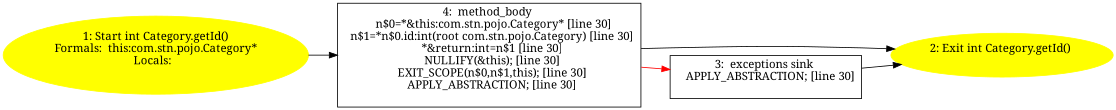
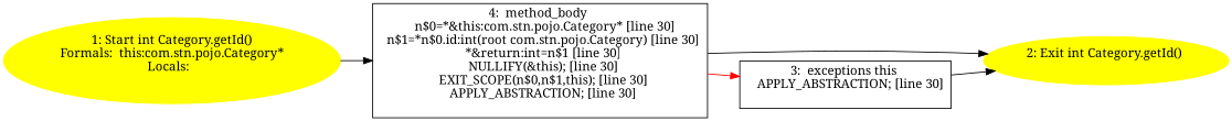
  digraph {
    rankdir=LR
    fontname="Noto Serif"
    node [fontname="Noto Serif"]
    edge [fontname="Noto Serif"]
    n1 [color=yellow label="1: Start int Category.getId()\nFormals:  this:com.stn.pojo.Category*\nLocals:  \n  " style=filled]
    n2 [label="4:  method_body \n   n$0=*&this:com.stn.pojo.Category* [line 30]\n  n$1=*n$0.id:int(root com.stn.pojo.Category) [line 30]\n  *&return:int=n$1 [line 30]\n  NULLIFY(&this); [line 30]\n  EXIT_SCOPE(n$0,n$1,this); [line 30]\n  APPLY_ABSTRACTION; [line 30]\n " shape=box]
    n3 [color=yellow label="2: Exit int Category.getId() \n  " style=filled]
-   n4 [label="3:  exceptions sink \n   APPLY_ABSTRACTION; [line 30]\n " shape=box]
+   n4 [label="3:  exceptions this \n   APPLY_ABSTRACTION; [line 30]\n " shape=box]
    n1 -> n2
    n2 -> n3
    n2 -> n4 [color=red]
    n4 -> n3
  }
